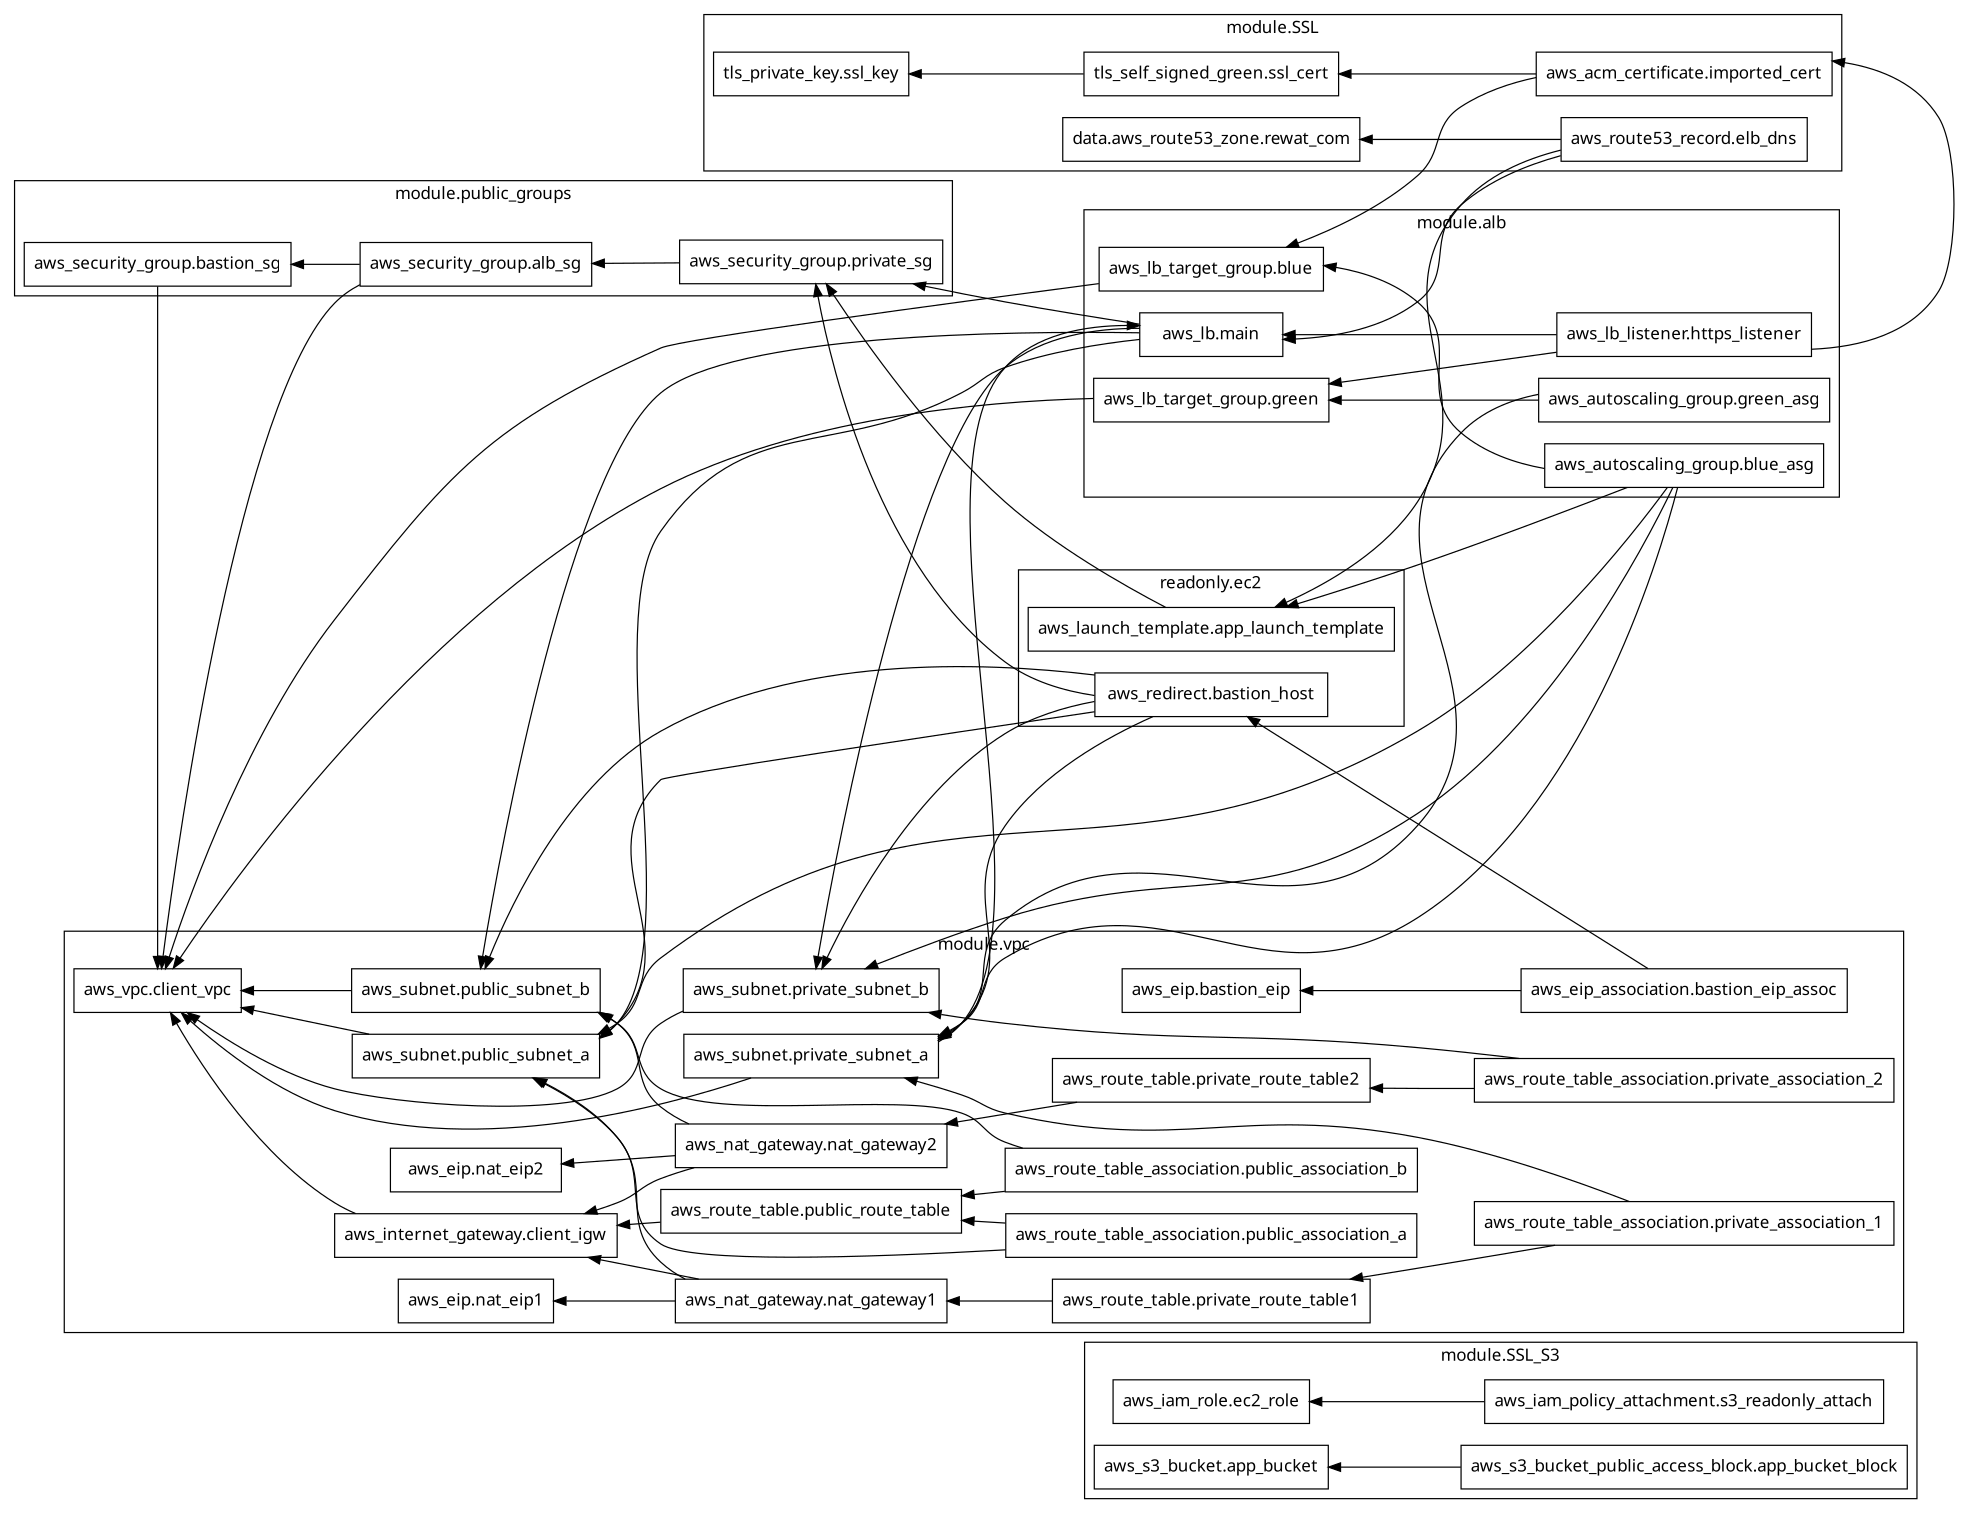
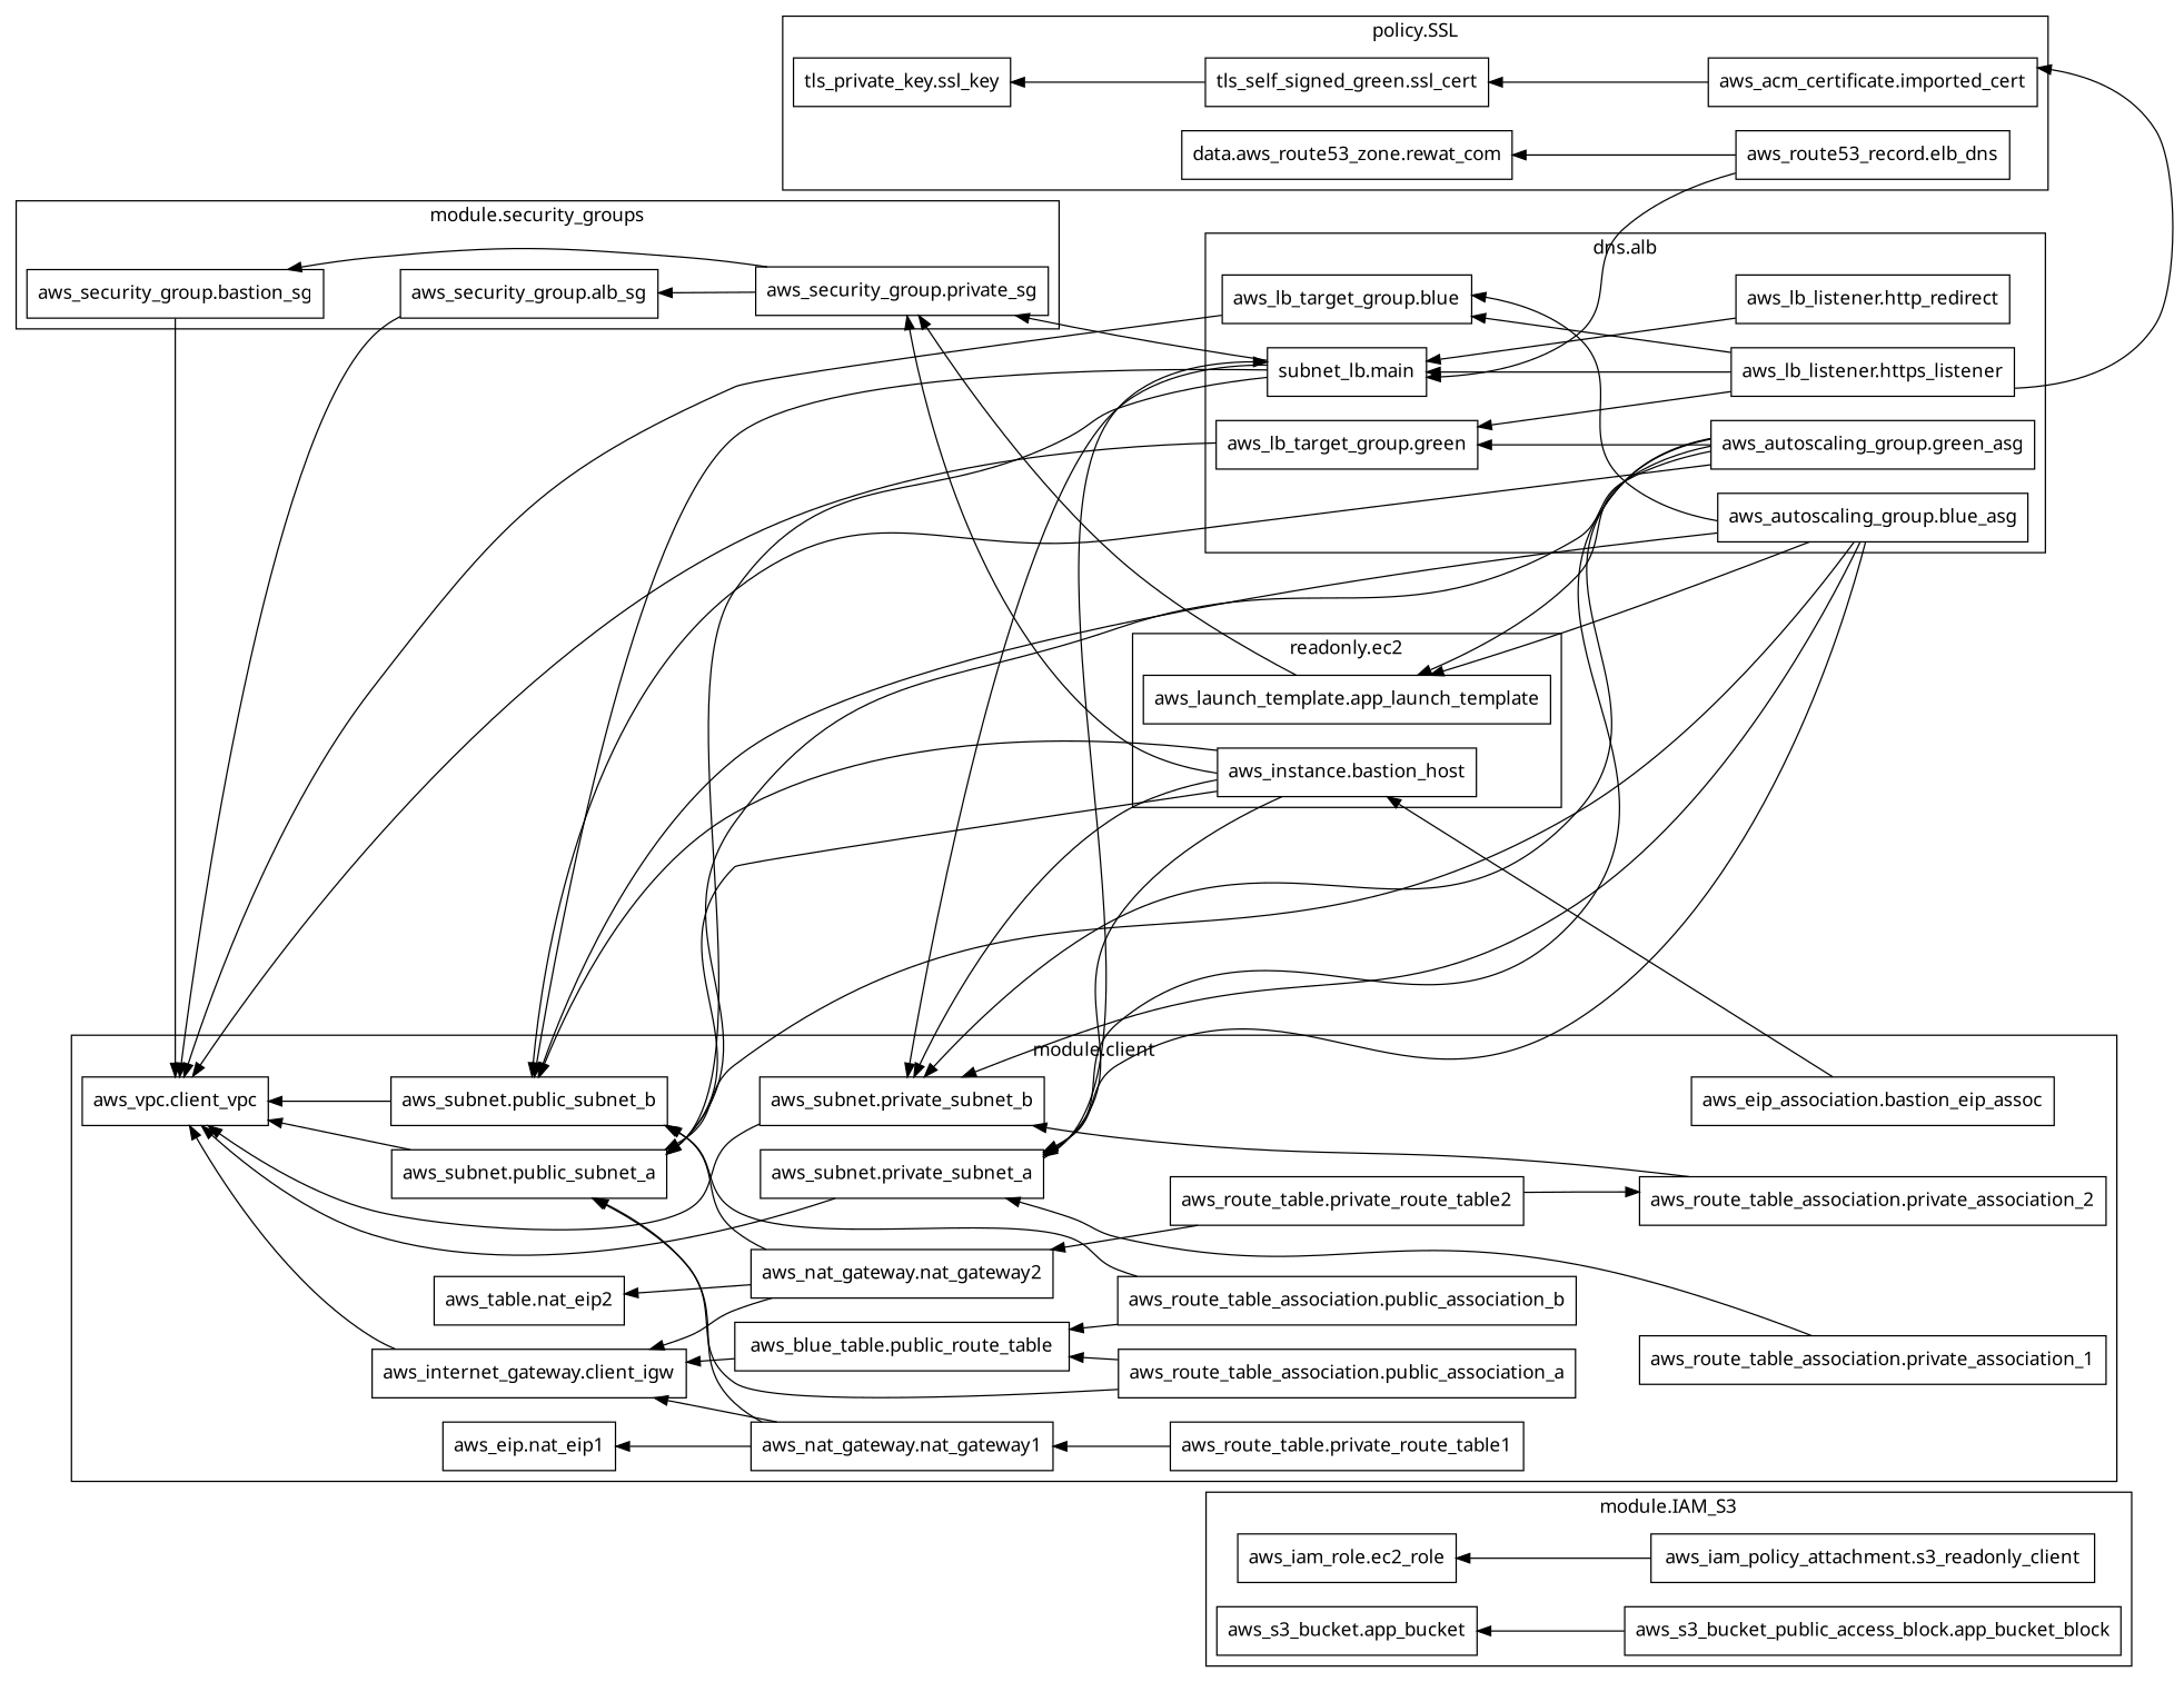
  digraph {
    rankdir=RL
    node [fontname="sans-serif" shape=rect]
-   n1 [label="aws_iam_policy_attachment.s3_readonly_attach"]
+   n1 [label="aws_iam_policy_attachment.s3_readonly_client"]
    n2 [label="aws_iam_role.ec2_role"]
    n3 [label="aws_s3_bucket.app_bucket"]
    n4 [label="aws_s3_bucket_public_access_block.app_bucket_block"]
    n5 [label="data.aws_route53_zone.rewat_com"]
    n6 [label="aws_acm_certificate.imported_cert"]
    n7 [label="aws_route53_record.elb_dns"]
    n8 [label="tls_private_key.ssl_key"]
    n9 [label="tls_self_signed_green.ssl_cert"]
    n10 [label="aws_autoscaling_group.blue_asg"]
    n11 [label="aws_autoscaling_group.green_asg"]
-   n12 [label="aws_lb.main"]
+   n12 [label="subnet_lb.main"]
+   n13 [label="aws_lb_listener.http_redirect"]
    n14 [label="aws_lb_listener.https_listener"]
    n15 [label="aws_lb_target_group.blue"]
    n16 [label="aws_lb_target_group.green"]
-   n17 [label="aws_redirect.bastion_host"]
+   n17 [label="aws_instance.bastion_host"]
    n18 [label="aws_launch_template.app_launch_template"]
    n19 [label="aws_security_group.alb_sg"]
    n20 [label="aws_security_group.bastion_sg"]
    n21 [label="aws_security_group.private_sg"]
-   n22 [label="aws_eip.bastion_eip"]
    n23 [label="aws_eip.nat_eip1"]
-   n24 [label="aws_eip.nat_eip2"]
+   n24 [label="aws_table.nat_eip2"]
    n25 [label="aws_eip_association.bastion_eip_assoc"]
    n26 [label="aws_internet_gateway.client_igw"]
    n27 [label="aws_nat_gateway.nat_gateway1"]
    n28 [label="aws_nat_gateway.nat_gateway2"]
    n29 [label="aws_route_table.private_route_table1"]
    n30 [label="aws_route_table.private_route_table2"]
-   n31 [label="aws_route_table.public_route_table"]
+   n31 [label="aws_blue_table.public_route_table"]
    n32 [label="aws_route_table_association.private_association_1"]
    n33 [label="aws_route_table_association.private_association_2"]
    n34 [label="aws_route_table_association.public_association_a"]
    n35 [label="aws_route_table_association.public_association_b"]
    n36 [label="aws_subnet.private_subnet_a"]
    n37 [label="aws_subnet.private_subnet_b"]
    n38 [label="aws_subnet.public_subnet_a"]
    n39 [label="aws_subnet.public_subnet_b"]
    n40 [label="aws_vpc.client_vpc"]
    subgraph cluster_1 {
      fontname="sans-serif"
-     label="module.SSL_S3"
+     label="module.IAM_S3"
      n1
      n2
      n3
      n4
    }
    subgraph cluster_2 {
      fontname="sans-serif"
-     label="module.SSL"
+     label="policy.SSL"
      n5
      n6
      n7
      n8
      n9
    }
    subgraph cluster_3 {
      fontname="sans-serif"
-     label="module.alb"
+     label="dns.alb"
      n10
      n11
      n12
+     n13
      n14
      n15
      n16
    }
    subgraph cluster_4 {
      fontname="sans-serif"
      label="readonly.ec2"
      n17
      n18
    }
    subgraph cluster_5 {
      fontname="sans-serif"
-     label="module.public_groups"
+     label="module.security_groups"
      n19
      n20
      n21
    }
    subgraph cluster_6 {
      fontname="sans-serif"
-     label="module.vpc"
-     n22
+     label="module.client"
      n23
      n24
      n25
      n26
      n27
      n28
      n29
      n30
      n31
      n32
      n33
      n34
      n35
      n36
      n37
      n38
      n39
      n40
    }
    n1 -> n2
    n4 -> n3
    n6 -> n9
    n7 -> n5
    n7 -> n12
    n9 -> n8
    n10 -> n15
    n10 -> n18
    n10 -> n36
    n10 -> n37
    n10 -> n38
+   n10 -> n39
    n11 -> n16
-   n7 -> n18
+   n11 -> n18
    n11 -> n36
+   n11 -> n37
+   n11 -> n38
+   n11 -> n39
    n12 -> n21
    n12 -> n37
    n12 -> n38
    n12 -> n39
+   n13 -> n12
    n14 -> n6
    n14 -> n12
-   n6 -> n15
+   n14 -> n15
    n14 -> n16
    n15 -> n40
    n16 -> n40
    n17 -> n21
    n17 -> n36
    n17 -> n37
    n17 -> n38
    n17 -> n39
    n18 -> n21
    n19 -> n40
    n20 -> n40
    n21 -> n19
-   n19 -> n20
+   n21 -> n20
    n25 -> n17
-   n25 -> n22
    n26 -> n40
    n27 -> n23
    n27 -> n26
    n27 -> n38
    n28 -> n24
    n28 -> n26
    n28 -> n39
    n29 -> n27
    n30 -> n28
    n31 -> n26
-   n32 -> n29
    n32 -> n36
-   n33 -> n30
+   n30 -> n33
    n33 -> n37
    n34 -> n31
    n34 -> n38
    n35 -> n31
    n35 -> n39
    n36 -> n12
    n36 -> n40
    n37 -> n40
    n38 -> n40
    n39 -> n40
  }
